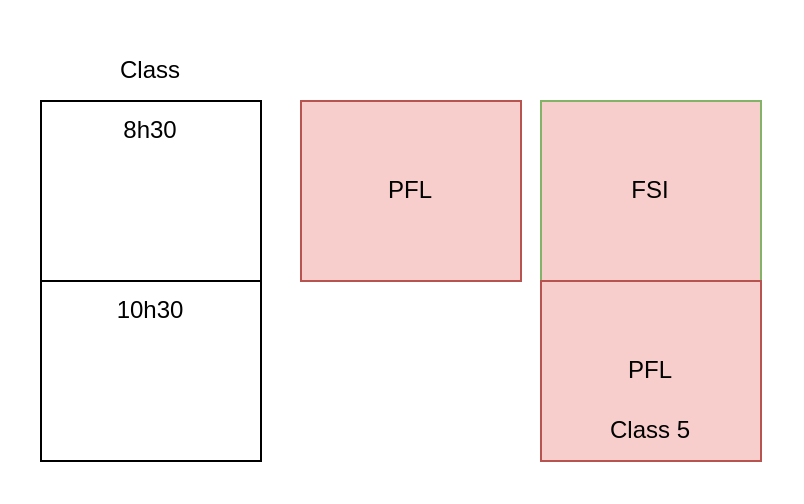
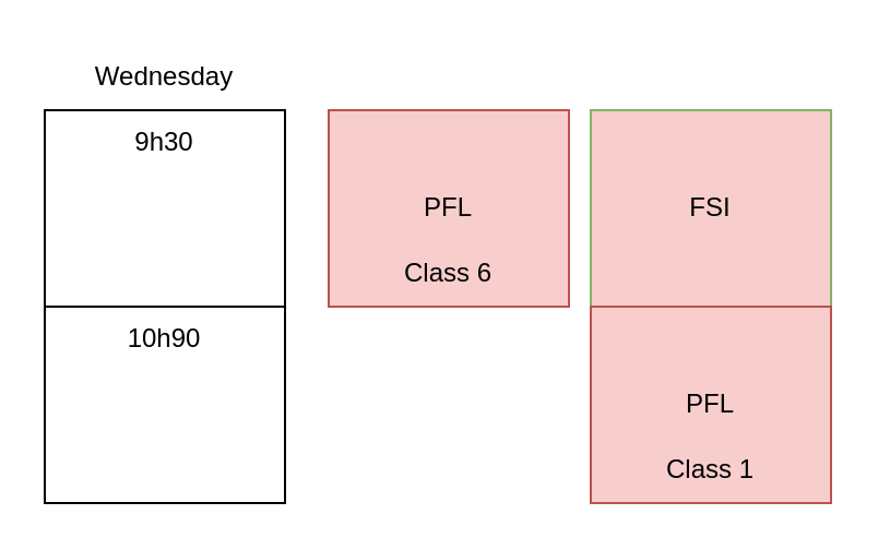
  <mxCell id="0" />
  <mxCell id="1" parent="0" />
  <mxCell id="2" value="" style="rounded=0;whiteSpace=wrap;html=1;" vertex="1" parent="1"><mxGeometry x="20" y="50" width="110" height="180" as="geometry" /></mxCell>
- <mxCell id="3" value="8h30" style="text;html=1;strokeColor=none;fillColor=none;align=center;verticalAlign=middle;whiteSpace=wrap;rounded=0;" vertex="1" parent="1"><mxGeometry x="45" y="50" width="60" height="30" as="geometry" /></mxCell>
- <mxCell id="4" value="10h30" style="text;html=1;strokeColor=none;fillColor=none;align=center;verticalAlign=middle;whiteSpace=wrap;rounded=0;" vertex="1" parent="1"><mxGeometry x="45" y="140" width="60" height="30" as="geometry" /></mxCell>
+ <mxCell id="3" value="9h30" style="text;html=1;strokeColor=none;fillColor=none;align=center;verticalAlign=middle;whiteSpace=wrap;rounded=0;" vertex="1" parent="1"><mxGeometry x="45" y="50" width="60" height="30" as="geometry" /></mxCell>
+ <mxCell id="4" value="10h90" style="text;html=1;strokeColor=none;fillColor=none;align=center;verticalAlign=middle;whiteSpace=wrap;rounded=0;" vertex="1" parent="1"><mxGeometry x="45" y="140" width="60" height="30" as="geometry" /></mxCell>
  <mxCell id="5" value="" style="endArrow=none;html=1;rounded=0;exitX=0;exitY=0.5;exitDx=0;exitDy=0;entryX=1;entryY=0.5;entryDx=0;entryDy=0;" edge="1" parent="1" source="2" target="2"><mxGeometry width="50" height="50" relative="1" as="geometry"><mxPoint x="250" y="280" as="sourcePoint" /><mxPoint x="300" y="230" as="targetPoint" /></mxGeometry></mxCell>
  <mxCell id="6" value="PFL" style="rounded=0;whiteSpace=wrap;html=1;fillColor=#f8cecc;strokeColor=#b85450;" vertex="1" parent="1"><mxGeometry x="150" y="50" width="110" height="90" as="geometry" /></mxCell>
  <mxCell id="7" value="FSI" style="rounded=0;whiteSpace=wrap;html=1;fillColor=#f8cecc;strokeColor=#82b366;" vertex="1" parent="1"><mxGeometry x="270" y="50" width="110" height="90" as="geometry" /></mxCell>
  <mxCell id="8" value="PFL" style="rounded=0;whiteSpace=wrap;html=1;fillColor=#f8cecc;strokeColor=#b85450;" vertex="1" parent="1"><mxGeometry x="270" y="140" width="110" height="90" as="geometry" /></mxCell>
- <mxCell id="9" value="Class" style="text;html=1;strokeColor=none;fillColor=none;align=center;verticalAlign=middle;whiteSpace=wrap;rounded=0;" vertex="1" parent="1"><mxGeometry x="45" y="20" width="60" height="30" as="geometry" /></mxCell>
- <mxCell id="11" value="Class 5" style="text;html=1;strokeColor=none;fillColor=none;align=center;verticalAlign=middle;whiteSpace=wrap;rounded=0;" vertex="1" parent="1"><mxGeometry x="295" y="200" width="60" height="30" as="geometry" /></mxCell>
+ <mxCell id="9" value="Wednesday" style="text;html=1;strokeColor=none;fillColor=none;align=center;verticalAlign=middle;whiteSpace=wrap;rounded=0;" vertex="1" parent="1"><mxGeometry x="45" y="20" width="60" height="30" as="geometry" /></mxCell>
+ <mxCell id="10" value="Class 6" style="text;html=1;strokeColor=none;fillColor=none;align=center;verticalAlign=middle;whiteSpace=wrap;rounded=0;" vertex="1" parent="1"><mxGeometry x="175" y="110" width="60" height="30" as="geometry" /></mxCell>
+ <mxCell id="11" value="Class 1" style="text;html=1;strokeColor=none;fillColor=none;align=center;verticalAlign=middle;whiteSpace=wrap;rounded=0;" vertex="1" parent="1"><mxGeometry x="295" y="200" width="60" height="30" as="geometry" /></mxCell>
